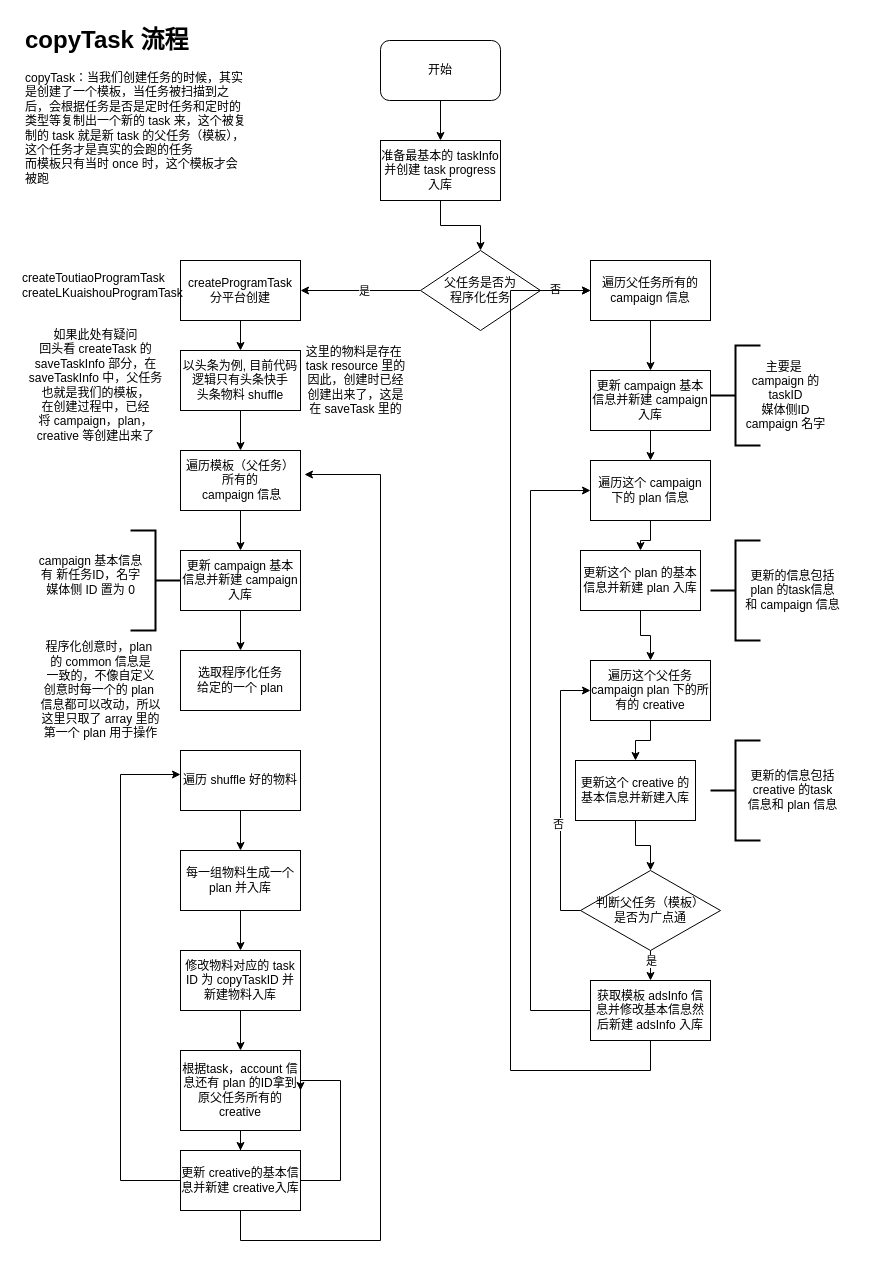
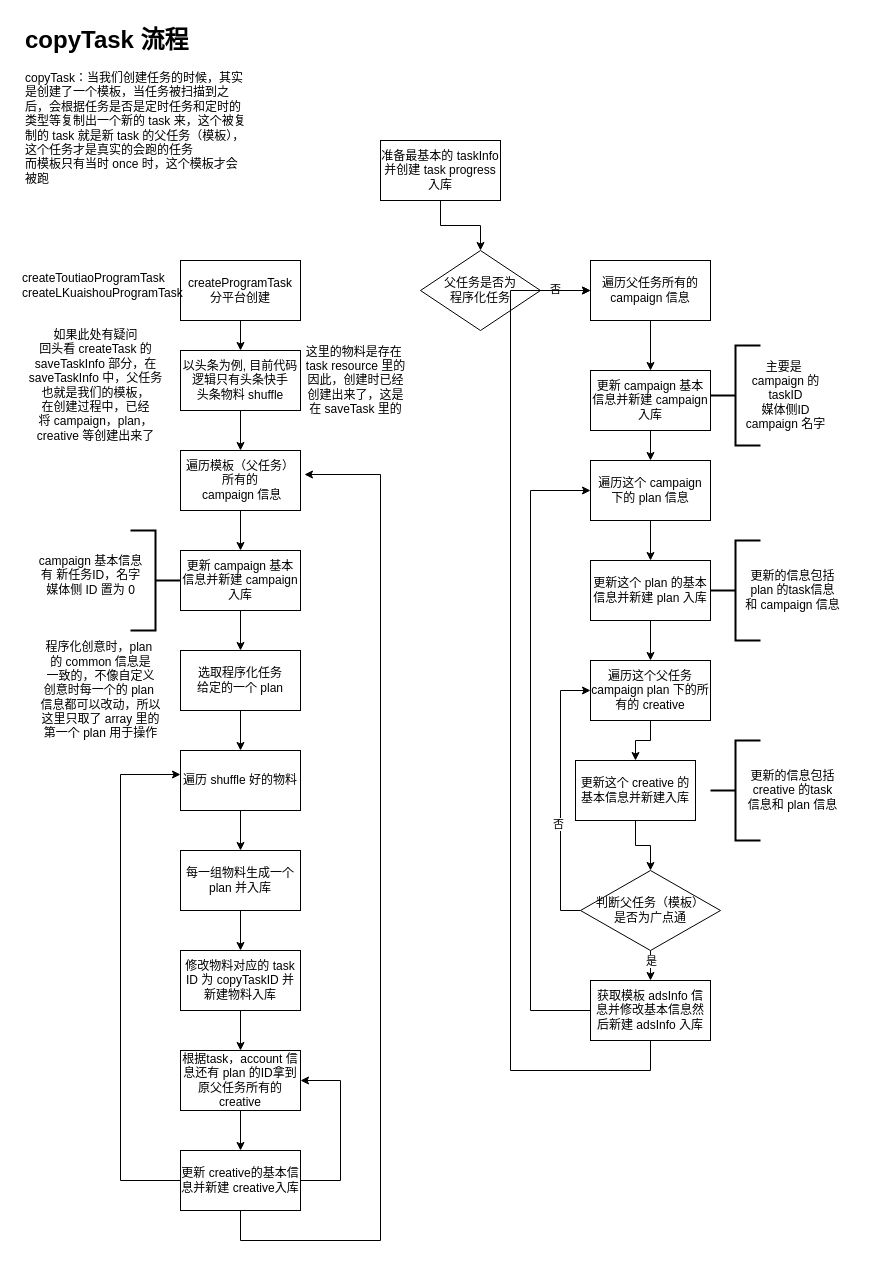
  <mxCell id="0" />
  <mxCell id="1" parent="0" />
  <mxCell id="2" value="&lt;h1&gt;copyTask 流程&lt;/h1&gt;&lt;div&gt;copyTask：当我们创建任务的时候，其实是创建了一个模板，当任务被扫描到之后，会根据任务是否是定时任务和定时的类型等复制出一个新的 task 来，这个被复制的 task 就是新 task 的父任务（模板），这个任务才是真实的会跑的任务&lt;/div&gt;&lt;div&gt;而模板只有当时 once 时，这个模板才会被跑&lt;/div&gt;" style="text;html=1;strokeColor=none;fillColor=none;spacing=5;spacingTop=-20;whiteSpace=wrap;overflow=hidden;rounded=0;" vertex="1" parent="1"><mxGeometry y="20" width="230" height="170" as="geometry" x="20" /></mxCell>
- <mxCell id="3" style="edgeStyle=orthogonalEdgeStyle;rounded=0;orthogonalLoop=1;jettySize=auto;html=1;entryX=0.5;entryY=0;entryDx=0;entryDy=0;" edge="1" parent="1" source="4" target="6"><mxGeometry relative="1" as="geometry" /></mxCell>
- <mxCell id="4" value="开始" style="rounded=1;whiteSpace=wrap;html=1;" vertex="1" parent="1"><mxGeometry x="380" y="40" width="120" height="60" as="geometry" /></mxCell>
  <mxCell id="5" style="edgeStyle=orthogonalEdgeStyle;rounded=0;orthogonalLoop=1;jettySize=auto;html=1;entryX=0.5;entryY=0;entryDx=0;entryDy=0;" edge="1" parent="1" source="6" target="11"><mxGeometry relative="1" as="geometry" /></mxCell>
  <mxCell id="6" value="准备最基本的 taskInfo 并创建 task progress 入库" style="rounded=0;whiteSpace=wrap;html=1;" vertex="1" parent="1"><mxGeometry x="380" y="140" width="120" height="60" as="geometry" /></mxCell>
  <mxCell id="7" value="" style="edgeStyle=orthogonalEdgeStyle;rounded=0;orthogonalLoop=1;jettySize=auto;html=1;" edge="1" parent="1" source="11" target="13"><mxGeometry relative="1" as="geometry" /></mxCell>
  <mxCell id="8" value="否" style="edgeLabel;html=1;align=center;verticalAlign=middle;resizable=0;points=[];" vertex="1" connectable="0" parent="7"><mxGeometry x="-0.422" y="2" relative="1" as="geometry"><mxPoint as="offset" /></mxGeometry></mxCell>
- <mxCell id="9" value="" style="edgeStyle=orthogonalEdgeStyle;rounded=0;orthogonalLoop=1;jettySize=auto;html=1;" edge="1" parent="1" source="11" target="15"><mxGeometry relative="1" as="geometry" /></mxCell>
- <mxCell id="10" value="是" style="edgeLabel;html=1;align=center;verticalAlign=middle;resizable=0;points=[];" vertex="1" connectable="0" parent="9"><mxGeometry x="-0.05" relative="1" as="geometry"><mxPoint as="offset" /></mxGeometry></mxCell>
  <mxCell id="11" value="父任务是否为&lt;br&gt;程序化任务" style="rhombus;whiteSpace=wrap;html=1;" vertex="1" parent="1"><mxGeometry x="420" y="250" width="120" height="80" as="geometry" /></mxCell>
  <mxCell id="12" value="" style="edgeStyle=orthogonalEdgeStyle;rounded=0;orthogonalLoop=1;jettySize=auto;html=1;" edge="1" parent="1" source="13" target="41"><mxGeometry relative="1" as="geometry" /></mxCell>
  <mxCell id="13" value="遍历父任务所有的&lt;br&gt;campaign 信息" style="whiteSpace=wrap;html=1;" vertex="1" parent="1"><mxGeometry x="590" y="260" width="120" height="60" as="geometry" /></mxCell>
  <mxCell id="14" value="" style="edgeStyle=orthogonalEdgeStyle;rounded=0;orthogonalLoop=1;jettySize=auto;html=1;" edge="1" parent="1" source="15" target="17"><mxGeometry relative="1" as="geometry" /></mxCell>
  <mxCell id="15" value="createProgramTask&lt;br&gt;分平台创建" style="whiteSpace=wrap;html=1;" vertex="1" parent="1"><mxGeometry x="180" y="260" width="120" height="60" as="geometry" /></mxCell>
  <mxCell id="16" value="" style="edgeStyle=orthogonalEdgeStyle;rounded=0;orthogonalLoop=1;jettySize=auto;html=1;" edge="1" parent="1" source="17" target="19"><mxGeometry relative="1" as="geometry" /></mxCell>
  <mxCell id="17" value="以头条为例, 目前代码逻辑只有头条快手&lt;br&gt;头条物料 shuffle" style="whiteSpace=wrap;html=1;" vertex="1" parent="1"><mxGeometry x="180" y="350" width="120" height="60" as="geometry" /></mxCell>
  <mxCell id="18" value="" style="edgeStyle=orthogonalEdgeStyle;rounded=0;orthogonalLoop=1;jettySize=auto;html=1;" edge="1" parent="1" source="19" target="21"><mxGeometry relative="1" as="geometry" /></mxCell>
  <mxCell id="19" value="遍历模板（父任务）所有的&lt;br&gt;&amp;nbsp;campaign 信息" style="whiteSpace=wrap;html=1;" vertex="1" parent="1"><mxGeometry x="180" y="450" width="120" height="60" as="geometry" /></mxCell>
  <mxCell id="20" value="" style="edgeStyle=orthogonalEdgeStyle;rounded=0;orthogonalLoop=1;jettySize=auto;html=1;" edge="1" parent="1" source="21" target="25"><mxGeometry relative="1" as="geometry" /></mxCell>
  <mxCell id="21" value="更新 campaign 基本&lt;br&gt;信息并新建 campaign入库" style="whiteSpace=wrap;html=1;" vertex="1" parent="1"><mxGeometry x="180" y="550" width="120" height="60" as="geometry" /></mxCell>
  <mxCell id="22" value="" style="strokeWidth=2;html=1;shape=mxgraph.flowchart.annotation_2;align=left;labelPosition=right;pointerEvents=1;rotation=-180;" vertex="1" parent="1"><mxGeometry x="130" y="530" width="50" height="100" as="geometry" /></mxCell>
  <mxCell id="23" value="campaign 基本信息&lt;br&gt;有 新任务ID，名字&lt;br&gt;媒体侧 ID 置为 0" style="text;html=1;align=center;verticalAlign=middle;resizable=0;points=[];autosize=1;" vertex="1" parent="1"><mxGeometry x="30" y="550" width="120" height="50" as="geometry" /></mxCell>
+ <mxCell id="24" value="" style="edgeStyle=orthogonalEdgeStyle;rounded=0;orthogonalLoop=1;jettySize=auto;html=1;" edge="1" parent="1" source="25" target="27"><mxGeometry relative="1" as="geometry" /></mxCell>
  <mxCell id="25" value="选取程序化任务&lt;br&gt;给定的一个 plan " style="whiteSpace=wrap;html=1;" vertex="1" parent="1"><mxGeometry x="180" y="650" width="120" height="60" as="geometry" /></mxCell>
  <mxCell id="26" value="" style="edgeStyle=orthogonalEdgeStyle;rounded=0;orthogonalLoop=1;jettySize=auto;html=1;" edge="1" parent="1" source="27" target="29"><mxGeometry relative="1" as="geometry" /></mxCell>
  <mxCell id="27" value="遍历 shuffle 好的物料" style="rounded=0;whiteSpace=wrap;html=1;" vertex="1" parent="1"><mxGeometry x="180" y="750" width="120" height="60" as="geometry" /></mxCell>
  <mxCell id="28" value="" style="edgeStyle=orthogonalEdgeStyle;rounded=0;orthogonalLoop=1;jettySize=auto;html=1;" edge="1" parent="1" source="29" target="31"><mxGeometry relative="1" as="geometry" /></mxCell>
  <mxCell id="29" value="每一组物料生成一个&lt;br&gt;plan 并入库" style="whiteSpace=wrap;html=1;rounded=0;" vertex="1" parent="1"><mxGeometry x="180" y="850" width="120" height="60" as="geometry" /></mxCell>
  <mxCell id="30" value="" style="edgeStyle=orthogonalEdgeStyle;rounded=0;orthogonalLoop=1;jettySize=auto;html=1;" edge="1" parent="1" source="31" target="33"><mxGeometry relative="1" as="geometry" /></mxCell>
  <mxCell id="31" value="修改物料对应的 task ID 为 copyTaskID 并新建物料入库" style="rounded=0;whiteSpace=wrap;html=1;" vertex="1" parent="1"><mxGeometry x="180" y="950" width="120" height="60" as="geometry" /></mxCell>
  <mxCell id="32" value="" style="edgeStyle=orthogonalEdgeStyle;rounded=0;orthogonalLoop=1;jettySize=auto;html=1;" edge="1" parent="1" source="33" target="37"><mxGeometry relative="1" as="geometry" /></mxCell>
- <mxCell id="33" value="根据task，account 信息还有 plan 的ID拿到原父任务所有的 creative" style="whiteSpace=wrap;html=1;rounded=0;" vertex="1" parent="1"><mxGeometry x="180" y="1050" width="120" height="80" as="geometry" /></mxCell>
+ <mxCell id="33" value="根据task，account 信息还有 plan 的ID拿到原父任务所有的 creative" style="whiteSpace=wrap;html=1;rounded=0;" vertex="1" parent="1"><mxGeometry x="180" y="1050" width="120" height="60" as="geometry" /></mxCell>
  <mxCell id="34" style="edgeStyle=orthogonalEdgeStyle;rounded=0;orthogonalLoop=1;jettySize=auto;html=1;entryX=1.033;entryY=0.4;entryDx=0;entryDy=0;entryPerimeter=0;" edge="1" parent="1" source="37" target="19"><mxGeometry relative="1" as="geometry"><Array as="points"><mxPoint x="240" y="1240" /><mxPoint x="380" y="1240" /><mxPoint x="380" y="474" /></Array></mxGeometry></mxCell>
  <mxCell id="35" style="edgeStyle=orthogonalEdgeStyle;rounded=0;orthogonalLoop=1;jettySize=auto;html=1;" edge="1" parent="1" source="37"><mxGeometry relative="1" as="geometry"><mxPoint x="180" y="774" as="targetPoint" /><Array as="points"><mxPoint x="120" y="1180" /><mxPoint x="120" y="774" /></Array></mxGeometry></mxCell>
  <mxCell id="36" style="edgeStyle=orthogonalEdgeStyle;rounded=0;orthogonalLoop=1;jettySize=auto;html=1;entryX=1;entryY=0.5;entryDx=0;entryDy=0;" edge="1" parent="1" source="37" target="33"><mxGeometry relative="1" as="geometry"><Array as="points"><mxPoint x="340" y="1180" /><mxPoint x="340" y="1080" /></Array></mxGeometry></mxCell>
  <mxCell id="37" value="更新 creative的基本信息并新建 creative入库" style="whiteSpace=wrap;html=1;rounded=0;" vertex="1" parent="1"><mxGeometry x="180" y="1150" width="120" height="60" as="geometry" /></mxCell>
  <mxCell id="38" value="如果此处有疑问&lt;br&gt;回头看 createTask 的&lt;br&gt;saveTaskInfo 部分，在&lt;br&gt;saveTaskInfo 中，父任务&lt;br&gt;也就是我们的模板，&lt;br&gt;在创建过程中，已经&lt;br&gt;将 campaign，plan，&lt;br&gt;creative 等创建出来了" style="text;html=1;align=center;verticalAlign=middle;resizable=0;points=[];autosize=1;" vertex="1" parent="1"><mxGeometry y="325" width="150" height="120" as="geometry" x="20" /></mxCell>
  <mxCell id="39" value="这里的物料是存在&amp;nbsp;&lt;br&gt;task resource 里的&lt;br&gt;因此，创建时已经&lt;br&gt;创建出来了，这是&lt;br&gt;在 saveTask 里的" style="text;html=1;align=center;verticalAlign=middle;resizable=0;points=[];autosize=1;" vertex="1" parent="1"><mxGeometry x="300" y="340" width="110" height="80" as="geometry" /></mxCell>
  <mxCell id="40" value="" style="edgeStyle=orthogonalEdgeStyle;rounded=0;orthogonalLoop=1;jettySize=auto;html=1;" edge="1" parent="1" source="41" target="45"><mxGeometry relative="1" as="geometry" /></mxCell>
  <mxCell id="41" value="更新 campaign 基本信息并新建 campaign 入库" style="whiteSpace=wrap;html=1;" vertex="1" parent="1"><mxGeometry x="590" y="370" width="120" height="60" as="geometry" /></mxCell>
  <mxCell id="42" value="" style="strokeWidth=2;html=1;shape=mxgraph.flowchart.annotation_2;align=left;labelPosition=right;pointerEvents=1;" vertex="1" parent="1"><mxGeometry x="710" y="345" width="50" height="100" as="geometry" /></mxCell>
  <mxCell id="43" value="主要是&amp;nbsp;&lt;br&gt;campaign 的&lt;br&gt;taskID&lt;br&gt;媒体侧ID&lt;br&gt;campaign 名字" style="text;html=1;align=center;verticalAlign=middle;resizable=0;points=[];autosize=1;" vertex="1" parent="1"><mxGeometry x="740" y="355" width="90" height="80" as="geometry" /></mxCell>
  <mxCell id="44" value="" style="edgeStyle=orthogonalEdgeStyle;rounded=0;orthogonalLoop=1;jettySize=auto;html=1;" edge="1" parent="1" source="45" target="47"><mxGeometry relative="1" as="geometry" /></mxCell>
  <mxCell id="45" value="遍历这个 campaign 下的 plan 信息" style="whiteSpace=wrap;html=1;" vertex="1" parent="1"><mxGeometry x="590" y="460" width="120" height="60" as="geometry" /></mxCell>
  <mxCell id="46" value="" style="edgeStyle=orthogonalEdgeStyle;rounded=0;orthogonalLoop=1;jettySize=auto;html=1;" edge="1" parent="1" source="47" target="51"><mxGeometry relative="1" as="geometry" /></mxCell>
- <mxCell id="47" value="更新这个 plan 的基本信息并新建 plan 入库" style="whiteSpace=wrap;html=1;" vertex="1" parent="1"><mxGeometry x="580" y="550" width="120" height="60" as="geometry" /></mxCell>
+ <mxCell id="47" value="更新这个 plan 的基本信息并新建 plan 入库" style="whiteSpace=wrap;html=1;" vertex="1" parent="1"><mxGeometry x="590" y="560" width="120" height="60" as="geometry" /></mxCell>
  <mxCell id="48" value="" style="strokeWidth=2;html=1;shape=mxgraph.flowchart.annotation_2;align=left;labelPosition=right;pointerEvents=1;" vertex="1" parent="1"><mxGeometry x="710" y="540" width="50" height="100" as="geometry" /></mxCell>
  <mxCell id="49" value="&lt;span style=&quot;text-align: left&quot;&gt;更新的信息包括&lt;/span&gt;&lt;br style=&quot;text-align: left&quot;&gt;&lt;span style=&quot;text-align: left&quot;&gt;plan 的task信息&lt;/span&gt;&lt;br style=&quot;text-align: left&quot;&gt;&lt;span style=&quot;text-align: left&quot;&gt;和 campaign 信息&lt;/span&gt;" style="text;html=1;align=center;verticalAlign=middle;resizable=0;points=[];autosize=1;" vertex="1" parent="1"><mxGeometry x="737" y="565" width="110" height="50" as="geometry" /></mxCell>
  <mxCell id="50" value="" style="edgeStyle=orthogonalEdgeStyle;rounded=0;orthogonalLoop=1;jettySize=auto;html=1;" edge="1" parent="1" source="51" target="53"><mxGeometry relative="1" as="geometry" /></mxCell>
  <mxCell id="51" value="遍历这个父任务&lt;br&gt;campaign plan 下的所有的 creative" style="whiteSpace=wrap;html=1;" vertex="1" parent="1"><mxGeometry x="590" y="660" width="120" height="60" as="geometry" /></mxCell>
  <mxCell id="52" value="" style="edgeStyle=orthogonalEdgeStyle;rounded=0;orthogonalLoop=1;jettySize=auto;html=1;" edge="1" parent="1" source="53" target="60"><mxGeometry relative="1" as="geometry" /></mxCell>
  <mxCell id="53" value="更新这个 creative 的基本信息并新建入库" style="whiteSpace=wrap;html=1;" vertex="1" parent="1"><mxGeometry x="575" y="760" width="120" height="60" as="geometry" /></mxCell>
  <mxCell id="54" value="" style="strokeWidth=2;html=1;shape=mxgraph.flowchart.annotation_2;align=left;labelPosition=right;pointerEvents=1;" vertex="1" parent="1"><mxGeometry x="710" y="740" width="50" height="100" as="geometry" /></mxCell>
  <mxCell id="55" value="&lt;span style=&quot;text-align: left&quot;&gt;更新的信息包括&lt;/span&gt;&lt;br style=&quot;text-align: left&quot;&gt;&lt;span style=&quot;text-align: left&quot;&gt;creative 的task&lt;br&gt;信息&lt;/span&gt;&lt;span style=&quot;text-align: left&quot;&gt;和 plan&amp;nbsp;信息&lt;/span&gt;" style="text;html=1;align=center;verticalAlign=middle;resizable=0;points=[];autosize=1;" vertex="1" parent="1"><mxGeometry x="742" y="765" width="100" height="50" as="geometry" /></mxCell>
  <mxCell id="56" value="" style="edgeStyle=orthogonalEdgeStyle;rounded=0;orthogonalLoop=1;jettySize=auto;html=1;" edge="1" parent="1" source="60" target="63"><mxGeometry relative="1" as="geometry" /></mxCell>
  <mxCell id="57" value="是" style="edgeLabel;html=1;align=center;verticalAlign=middle;resizable=0;points=[];" vertex="1" connectable="0" parent="56"><mxGeometry x="-0.333" y="2" relative="1" as="geometry"><mxPoint x="-2" y="-7" as="offset" /></mxGeometry></mxCell>
  <mxCell id="58" style="edgeStyle=orthogonalEdgeStyle;rounded=0;orthogonalLoop=1;jettySize=auto;html=1;entryX=0;entryY=0.5;entryDx=0;entryDy=0;" edge="1" parent="1" source="60" target="51"><mxGeometry relative="1" as="geometry"><Array as="points"><mxPoint x="560" y="910" /><mxPoint x="560" y="690" /></Array></mxGeometry></mxCell>
  <mxCell id="59" value="否" style="edgeLabel;html=1;align=center;verticalAlign=middle;resizable=0;points=[];" vertex="1" connectable="0" parent="58"><mxGeometry x="-0.207" y="3" relative="1" as="geometry"><mxPoint as="offset" /></mxGeometry></mxCell>
  <mxCell id="60" value="判断父任务（模板）&lt;br&gt;是否为广点通" style="rhombus;whiteSpace=wrap;html=1;" vertex="1" parent="1"><mxGeometry x="580" y="870" width="140" height="80" as="geometry" /></mxCell>
  <mxCell id="61" style="edgeStyle=orthogonalEdgeStyle;rounded=0;orthogonalLoop=1;jettySize=auto;html=1;entryX=0;entryY=0.5;entryDx=0;entryDy=0;" edge="1" parent="1" source="63" target="13"><mxGeometry relative="1" as="geometry"><Array as="points"><mxPoint x="650" y="1070" /><mxPoint x="510" y="1070" /><mxPoint x="510" y="290" /></Array></mxGeometry></mxCell>
  <mxCell id="62" style="edgeStyle=orthogonalEdgeStyle;rounded=0;orthogonalLoop=1;jettySize=auto;html=1;entryX=0;entryY=0.5;entryDx=0;entryDy=0;" edge="1" parent="1" source="63" target="45"><mxGeometry relative="1" as="geometry"><mxPoint x="550" y="490" as="targetPoint" /><Array as="points"><mxPoint x="530" y="1010" /><mxPoint x="530" y="490" /></Array></mxGeometry></mxCell>
  <mxCell id="63" value="获取模板 adsInfo 信息并修改基本信息然后新建 adsInfo 入库" style="whiteSpace=wrap;html=1;" vertex="1" parent="1"><mxGeometry x="590" y="980" width="120" height="60" as="geometry" /></mxCell>
  <mxCell id="64" value="createToutiaoProgramTask&lt;br&gt;createLKuaishouProgramTask" style="text;html=1;align=left;verticalAlign=middle;resizable=0;points=[];autosize=1;" vertex="1" parent="1"><mxGeometry y="270" width="180" height="30" as="geometry" x="20" /></mxCell>
  <mxCell id="65" value="程序化创意时，plan&amp;nbsp;&lt;br&gt;的 common 信息是&lt;br&gt;一致的，不像自定义&lt;br&gt;创意时每一个的 plan&amp;nbsp;&lt;br&gt;信息都可以改动，所以&lt;br&gt;这里只取了 array 里的&lt;br&gt;第一个 plan 用于操作" style="text;html=1;align=center;verticalAlign=middle;resizable=0;points=[];autosize=1;" vertex="1" parent="1"><mxGeometry x="30" y="640" width="140" height="100" as="geometry" /></mxCell>
